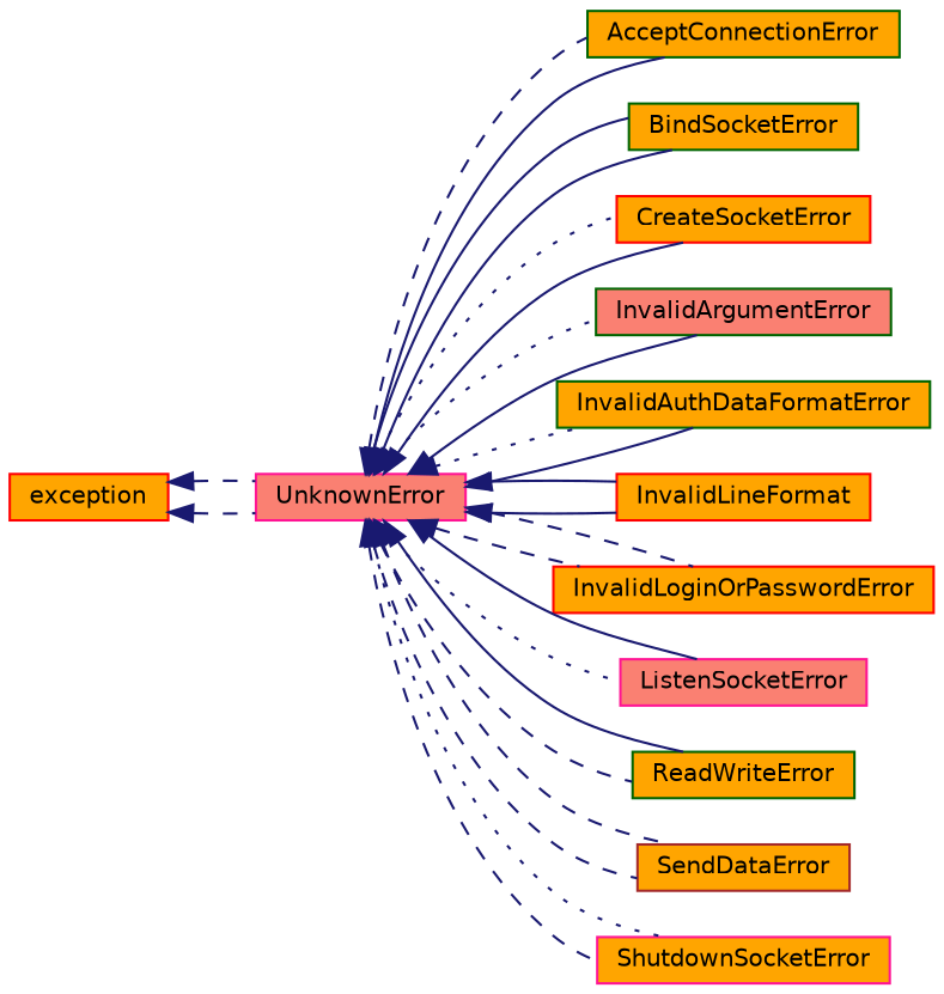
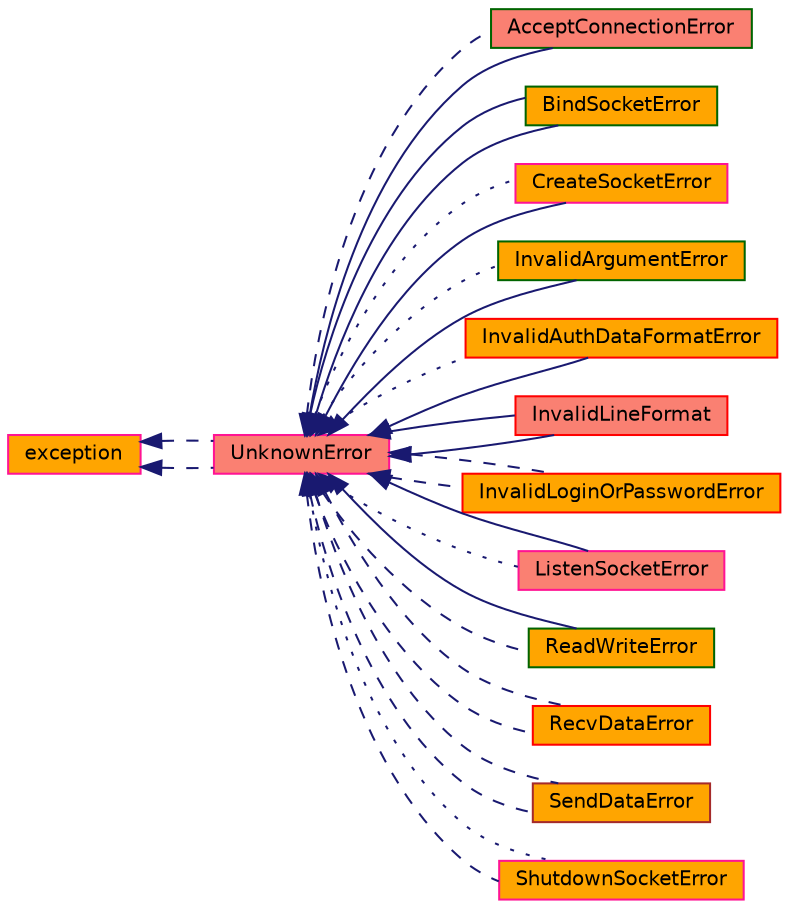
  digraph {
    rankdir=LR
    node [color=deeppink fillcolor=orange fontname=Helvetica fontsize=10 shape=record style=filled]
    edge [color=midnightblue dir=back fontname=Helvetica fontsize=10 labelfontname=Helvetica labelfontsize=10 style=dashed]
    n1 [fillcolor=salmon fontcolor=black height=0.2 label=UnknownError width=0.4]
-   n2 [color=darkgreen height=0.2 label=AcceptConnectionError width=0.4]
+   n2 [color=darkgreen fillcolor=salmon height=0.2 label=AcceptConnectionError width=0.4]
    n3 [color=darkgreen height=0.2 label=BindSocketError width=0.4]
-   n4 [color=red height=0.2 label=CreateSocketError width=0.4]
-   n5 [color=darkgreen fillcolor=salmon height=0.2 label=InvalidArgumentError width=0.4]
-   n6 [color=darkgreen height=0.2 label=InvalidAuthDataFormatError width=0.4]
-   n7 [color=red height=0.2 label=InvalidLineFormat width=0.4]
+   n4 [height=0.2 label=CreateSocketError width=0.4]
+   n5 [color=darkgreen height=0.2 label=InvalidArgumentError width=0.4]
+   n6 [color=red height=0.2 label=InvalidAuthDataFormatError width=0.4]
+   n7 [color=red fillcolor=salmon height=0.2 label=InvalidLineFormat width=0.4]
    n8 [color=red height=0.2 label=InvalidLoginOrPasswordError width=0.4]
    n9 [fillcolor=salmon height=0.2 label=ListenSocketError width=0.4]
    n10 [color=darkgreen height=0.2 label=ReadWriteError width=0.4]
+   n11 [color=red height=0.2 label=RecvDataError width=0.4]
    n12 [color=brown height=0.2 label=SendDataError width=0.4]
    n13 [height=0.2 label=ShutdownSocketError width=0.4]
-   n14 [color=red height=0.2 label=exception width=0.4]
+   n14 [height=0.2 label=exception width=0.4]
    n1 -> n2 [style=solid]
    n1 -> n2
    n1 -> n3 [style=solid]
    n1 -> n3 [style=solid]
    n1 -> n4 [style=solid]
    n1 -> n4 [style=dotted]
    n1 -> n5 [style=solid]
    n1 -> n5 [style=dotted]
    n1 -> n6 [style=solid]
    n1 -> n6 [style=dotted]
    n1 -> n7 [style=solid]
    n1 -> n7 [style=solid]
    n1 -> n8
    n1 -> n8
    n1 -> n9 [style=dotted]
    n1 -> n9 [style=solid]
    n1 -> n10
    n1 -> n10 [style=solid]
+   n1 -> n11
+   n1 -> n11
    n1 -> n12
    n1 -> n12
    n1 -> n13
    n1 -> n13 [style=dotted]
    n14 -> n1
    n14 -> n1
  }
